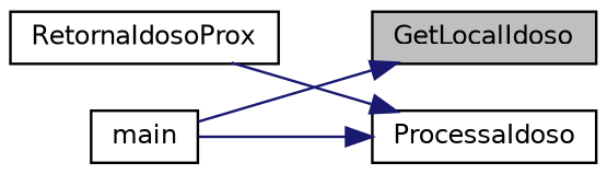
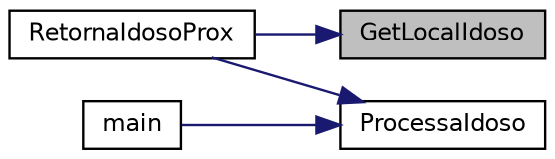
  digraph {
    rankdir=RL
    node [color=black fillcolor=white fontname=Helvetica fontsize=10 shape=record style=filled]
    edge [color=midnightblue dir=back fontname=Helvetica fontsize=10 labelfontname=Helvetica labelfontsize=10 style=solid]
    n1 [fillcolor=grey75 fontcolor=black height=0.2 label=GetLocalIdoso width=0.4]
    n2 [height=0.2 label=RetornaIdosoProx width=0.4]
    n3 [height=0.2 label=ProcessaIdoso width=0.4]
    n4 [height=0.2 label=main width=0.4]
-   n1 -> n4
+   n1 -> n2
    n3 -> n2
    n3 -> n4
  }
